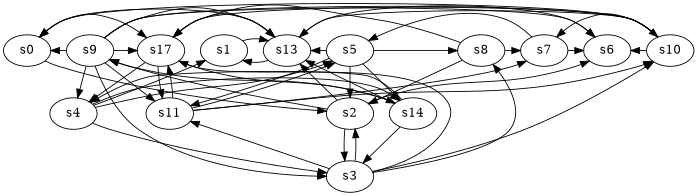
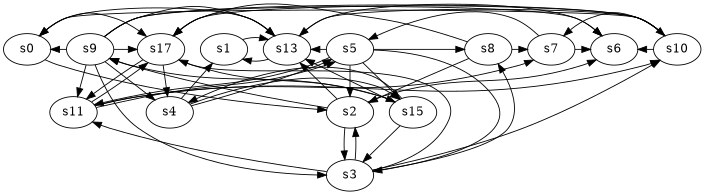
  digraph {
    node [player=0]
    s0 [player=1]
    s2 [player=1]
    n3 [label=s17 player=1]
    s9
    s13
    s3
    s6
    s10
    s11
    s4 [player=1]
-   s14 [player=1]
+   s14 [player=1 label=s15]
    s1
    s8 [player=1]
    s7
    s5
    s0 -> s2 [constraint="time == 12 || time == 17 || time == 24 || time == 25"]
    s0 -> n3 [constraint="time == 7 || time == 8"]
    s2 -> s9 [constraint="time % 8 == 0"]
    s2 -> s13 [constraint="time % 4 == 1 || time % 4 == 0"]
    s2 -> s3
    s2 -> s6 [constraint="time == 7 || time == 9 || time == 10 || time == 14 || time == 24"]
    n3 -> s13 [constraint="time % 2 == 1 || time % 2 == 0"]
    n3 -> s11 [constraint="time % 5 == 1 || time % 3 == 1"]
    n3 -> s4 [constraint="!(time % 5 == 3)"]
    n3 -> s14 [constraint="time % 4 == 3 || time % 3 == 1"]
    s9 -> s0 [constraint="time % 4 == 0 || time % 2 == 0"]
    s9 -> n3 [constraint="time % 5 == 1 || time % 4 == 1"]
    s9 -> s13 [constraint="time % 7 == 3"]
    s9 -> s3 [constraint="!(time % 2 == 0)"]
    s9 -> s6 [constraint="time % 4 == 1 || time % 2 == 0"]
    s9 -> s10 [constraint="time % 2 == 0 || time % 4 == 2"]
    s9 -> s11
    s9 -> s4
    s13 -> s0 [constraint="time % 4 == 3 || time % 3 == 1"]
    s13 -> s6 [constraint="time % 6 == 0"]
    s13 -> s1 [constraint="time % 2 == 0 || time % 3 == 2"]
    s3 -> s2
    s3 -> n3 [constraint="time % 2 == 0 || time % 2 == 0"]
    s3 -> s10 [constraint="!(time % 6 == 1)"]
    s3 -> s11 [constraint="time == 4 || time == 10"]
    s3 -> s8 [constraint="time == 7"]
    s10 -> s0 [constraint="time % 2 == 1 || time % 4 == 0"]
    s10 -> n3 [constraint="time == 13"]
    s10 -> s13 [constraint="time % 4 == 0 || time % 2 == 1"]
    s10 -> s6 [constraint="time % 2 == 0 || time % 5 == 3"]
    s10 -> s7 [constraint="time == 17 || time == 20"]
    s11 -> n3 [constraint="time % 5 == 2 || time % 2 == 1"]
    s11 -> s10 [constraint="time == 6 || time == 9 || time == 14 || time == 16"]
    s11 -> s7 [constraint="time % 6 == 4"]
    s11 -> s5 [constraint="!(time % 6 == 3)"]
    s4 -> s14 [constraint="!(time % 5 == 2)"]
    s4 -> s1 [constraint="time % 4 == 3 || time % 3 == 2"]
    s4 -> s5 [constraint="time == 1 || time == 10"]
    s14 -> s9 [constraint="time % 2 == 1"]
    s14 -> s13 [constraint="time % 3 == 2 && time % 3 == 2"]
    s14 -> s3
    s14 -> s4 [constraint="time % 4 == 3 && time % 5 == 4"]
    s1 -> s13 [constraint="!(time % 5 == 3)"]
    s8 -> s2 [constraint="!(time % 5 == 1)"]
    s8 -> n3 [constraint="time % 4 == 2 || time % 4 == 0"]
    s8 -> s7 [constraint="time % 3 == 2 && time % 3 == 2"]
    s7 -> s6 [constraint="time % 5 == 3"]
    s7 -> s5 [constraint="time % 5 == 4 || time % 2 == 1"]
    s5 -> s2
    s5 -> s13 [constraint="time == 8 || time == 15 || time == 23"]
-   s4 -> s3 [constraint="time % 4 == 0 && time % 5 == 4"]
+   s5 -> s3 [constraint="time % 4 == 0 && time % 5 == 4"]
    s5 -> s11 [constraint="!(time % 5 == 3)"]
    s5 -> s14 [constraint="time % 3 == 1 && time % 3 == 2"]
    s5 -> s8 [constraint="!(time % 5 == 3)"]
  }
